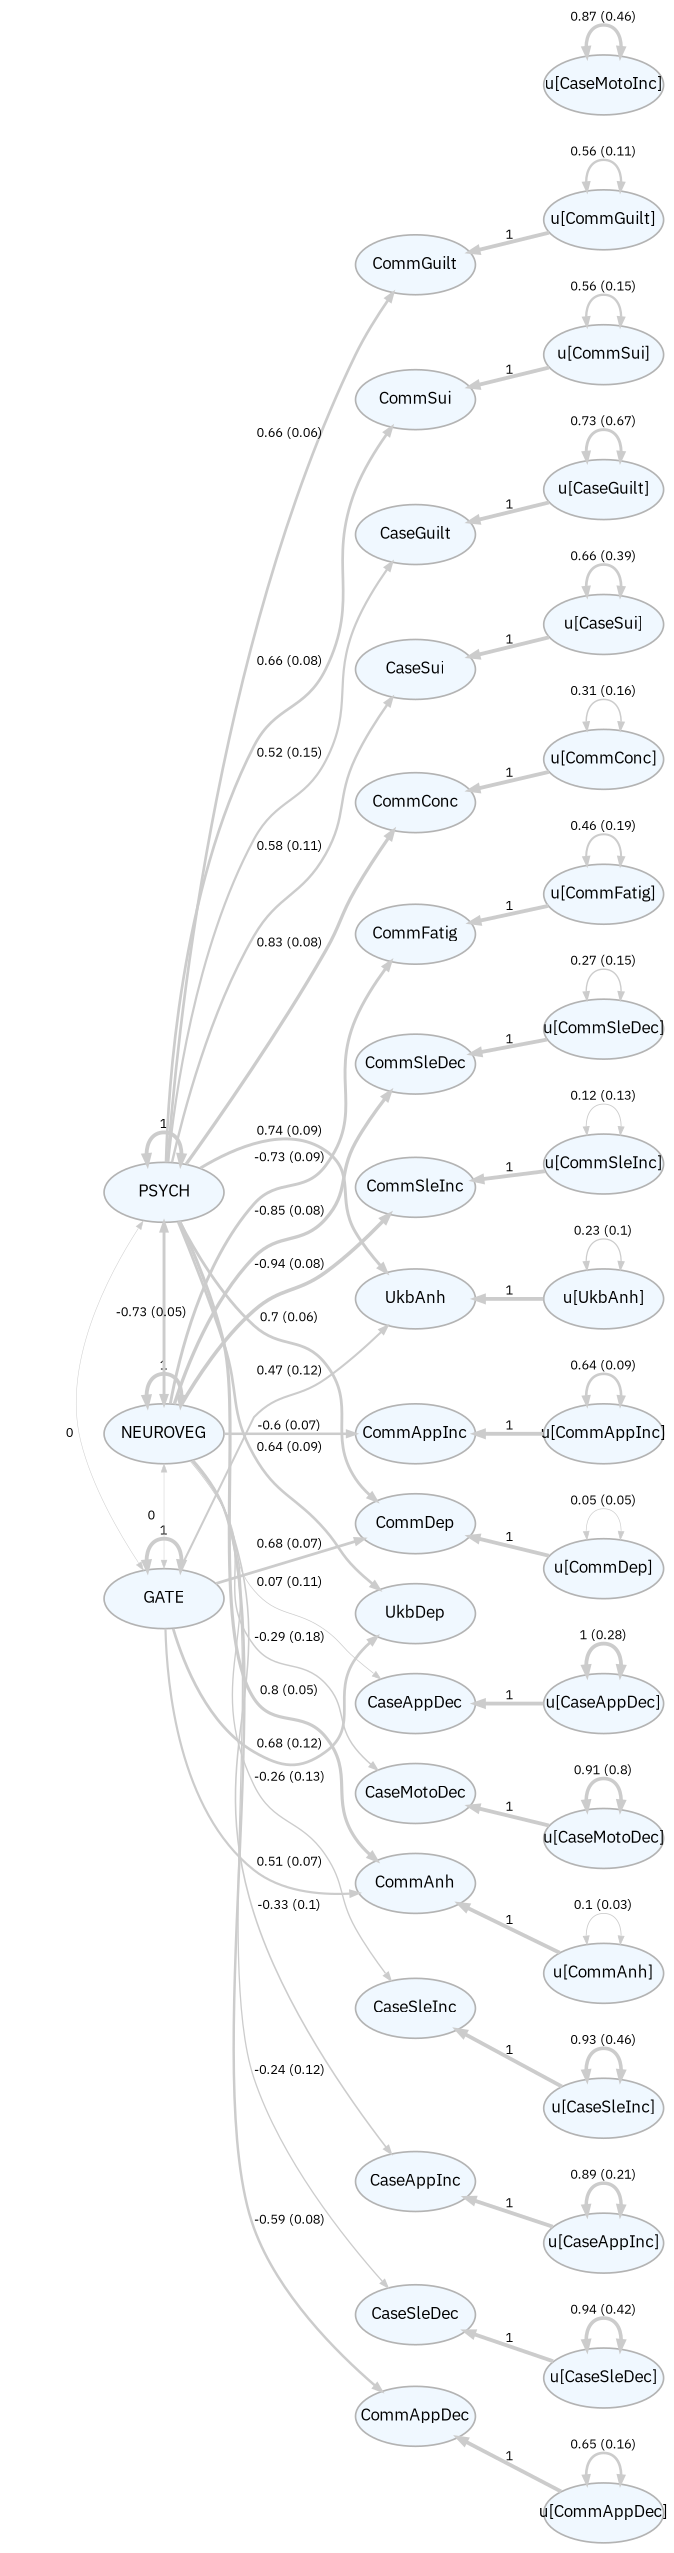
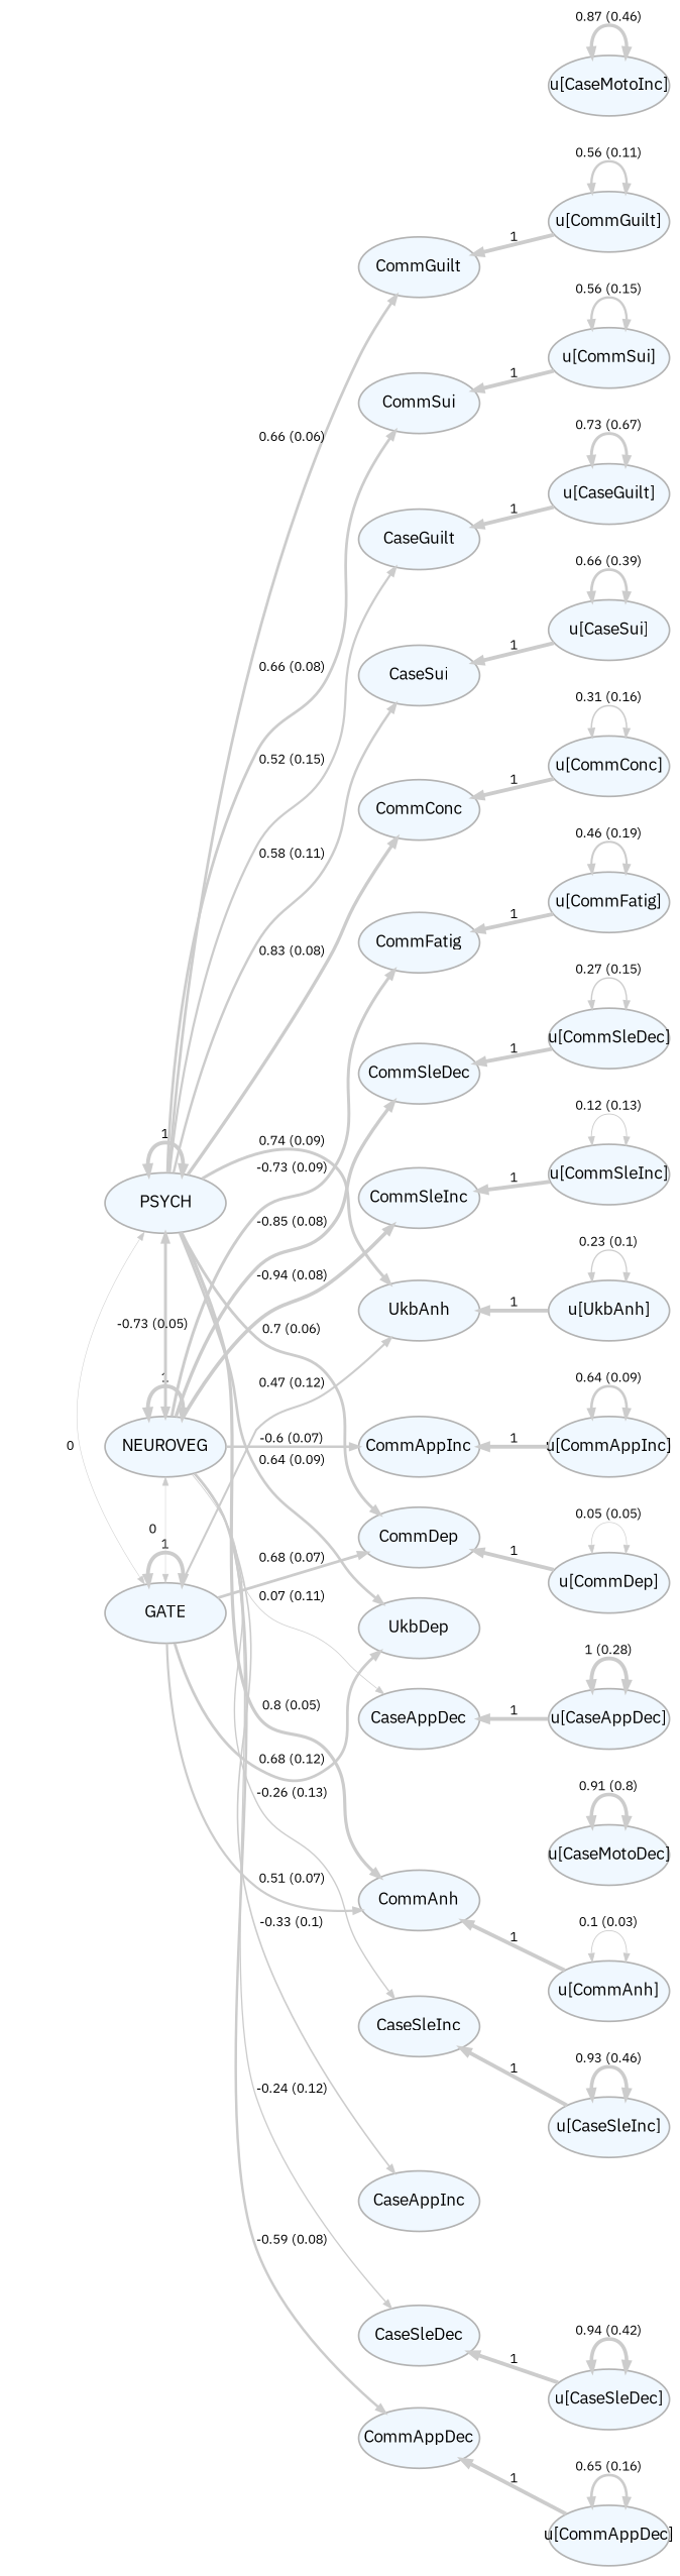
  digraph {
    bgcolor=white
    fontname="IBM Plex Sans"
    rankdir=LR
    node [color=gray70 fillcolor=aliceblue fixedsize=true fontcolor=black fontname="IBM Plex Sans" fontsize=10 shape=oval style=filled]
    edge [arrowsize=0.5 color=gray80 dir=forward fontname="IBM Plex Sans" fontsize=8 penwidth=2.3]
    n1 [label=GATE width=1]
    n2 [label=NEUROVEG width=1]
    n3 [label=PSYCH width=1]
    n4 [label=CommAnh width=1]
    n5 [label=CommDep width=1]
    n6 [label=UkbAnh width=1]
    n7 [label=UkbDep width=1]
    n8 [label=CaseAppDec width=1]
    n9 [label=CaseAppInc width=1]
-   n10 [label=CaseMotoDec width=1]
    n11 [label=CaseSleDec width=1]
    n12 [label=CaseSleInc width=1]
    n13 [label=CommAppDec width=1]
    n14 [label=CommAppInc width=1]
    n15 [label=CommFatig width=1]
    n16 [label=CommSleDec width=1]
    n17 [label=CommSleInc width=1]
    n18 [label=CaseGuilt width=1]
    n19 [label=CaseSui width=1]
    n20 [label=CommConc width=1]
    n21 [label=CommGuilt width=1]
    n22 [label=CommSui width=1]
    n23 [label="u[CaseAppDec]" width=1]
-   n24 [label="u[CaseAppInc]" width=1]
    n25 [label="u[CaseGuilt]" width=1]
    n26 [label="u[CaseMotoDec]" width=1]
    n27 [label="u[CaseMotoInc]" width=1]
    n28 [label="u[CaseSleDec]" width=1]
    n29 [label="u[CaseSleInc]" width=1]
    n30 [label="u[CaseSui]" width=1]
    n31 [label="u[CommAnh]" width=1]
    n32 [label="u[CommAppDec]" width=1]
    n33 [label="u[CommAppInc]" width=1]
    n34 [label="u[CommConc]" width=1]
    n35 [label="u[CommDep]" width=1]
    n36 [label="u[CommFatig]" width=1]
    n37 [label="u[CommGuilt]" width=1]
    n38 [label="u[CommSleDec]" width=1]
    n39 [label="u[CommSleInc]" width=1]
    n40 [label="u[CommSui]" width=1]
    n41 [label="u[UkbAnh]" width=1]
    subgraph sub_1 {
      rank=min
      n1
      n2
      n3
    }
    subgraph sub_2 {
      rank=same
      n4
      n5
      n6
      n7
      n8
      n9
-     n10
      n11
      n12
      n13
      n14
      n15
      n16
      n17
      n18
      n19
      n20
      n21
      n22
    }
    subgraph sub_3 {
      rank=max
      n23
-     n24
      n25
      n26
      n27
      n28
      n29
      n30
      n31
      n32
      n33
      n34
      n35
      n36
      n37
      n38
      n39
      n40
      n41
    }
    n1 -> n1 [dir=both label=1]
    n1 -> n4 [label="0.51 (0.07)" penwidth=1.32180665692241]
    n1 -> n5 [label="0.68 (0.07)" penwidth=1.66371851680933]
    n1 -> n6 [label="0.47 (0.12)" penwidth=1.24133052575344]
    n1 -> n7 [label="0.68 (0.12)" penwidth=1.65285285586435]
    n2 -> n1 [dir=both label=0 penwidth=0.3]
    n2 -> n2 [dir=both label=1]
    n2 -> n8 [label="0.07 (0.11)" penwidth=0.439959568200995]
    n2 -> n9 [label="-0.33 (0.1)" penwidth=0.952412496705563]
-   n2 -> n10 [label="-0.29 (0.18)" penwidth=0.883672243807701]
    n2 -> n11 [label="-0.24 (0.12)" penwidth=0.784336580441917]
    n2 -> n12 [label="-0.26 (0.13)" penwidth=0.818358871043764]
    n2 -> n13 [label="-0.59 (0.08)" penwidth=1.48918010015405]
    n2 -> n14 [label="-0.6 (0.07)" penwidth=1.50367910592342]
    n2 -> n15 [label="-0.73 (0.09)" penwidth=1.76688088783718]
    n2 -> n16 [label="-0.85 (0.08)" penwidth=2.00926786164828]
    n2 -> n17 [label="-0.94 (0.08)" penwidth=2.17560021548499]
    n3 -> n1 [dir=both label=0 penwidth=0.3]
    n3 -> n2 [dir=both label="-0.73 (0.05)" penwidth=1.75798144469441]
    n3 -> n3 [dir=both label=1]
    n3 -> n4 [label="0.8 (0.05)" penwidth=1.89381593275867]
    n3 -> n5 [label="0.7 (0.06)" penwidth=1.69401168830488]
    n3 -> n6 [label="0.74 (0.09)" penwidth=1.7868477427394]
    n3 -> n7 [label="0.64 (0.09)" penwidth=1.58559807348699]
    n3 -> n18 [label="0.52 (0.15)" penwidth=1.33415863393938]
    n3 -> n19 [label="0.58 (0.11)" penwidth=1.45871789669201]
    n3 -> n20 [label="0.83 (0.08)" penwidth=1.96668555171196]
    n3 -> n21 [label="0.66 (0.06)" penwidth=1.62070697602552]
    n3 -> n22 [label="0.66 (0.08)" penwidth=1.62944236414921]
    n23 -> n8 [label=1]
    n23 -> n23 [dir=both label="1 (0.28)" penwidth=2.29020509676758]
-   n24 -> n9 [label=1]
-   n24 -> n24 [dir=both label="0.89 (0.21)" penwidth=2.08717228133997]
    n25 -> n18 [label=1]
    n25 -> n25 [dir=both label="0.73 (0.67)" penwidth=1.76525803144935]
-   n26 -> n10 [label=1]
    n26 -> n26 [dir=both label="0.91 (0.8)" penwidth=2.12966052201395]
    n27 -> n27 [dir=both label="0.87 (0.46)" penwidth=2.04504443170549]
    n28 -> n11 [label=1]
    n28 -> n28 [dir=both label="0.94 (0.42)" penwidth=2.18270919779993]
    n29 -> n12 [label=1]
    n29 -> n29 [dir=both label="0.93 (0.46)" penwidth=2.1656507050949]
    n30 -> n19 [label=1]
    n30 -> n30 [dir=both label="0.66 (0.39)" penwidth=1.6286846798519]
    n31 -> n4 [label=1]
    n31 -> n31 [dir=both label="0.1 (0.03)" penwidth=0.507831026018687]
    n32 -> n13 [label=1]
    n32 -> n32 [dir=both label="0.65 (0.16)" penwidth=1.59292940841203]
    n33 -> n14 [label=1]
    n33 -> n33 [dir=both label="0.64 (0.09)" penwidth=1.57557741622577]
    n34 -> n20 [label=1]
    n34 -> n34 [dir=both label="0.31 (0.16)" penwidth=0.911077092334598]
    n35 -> n5 [label=1]
    n35 -> n35 [dir=both label="0.05 (0.05)" penwidth=0.39850357215176]
    n36 -> n15 [label=1]
    n36 -> n36 [dir=both label="0.46 (0.19)" penwidth=1.2241281836506]
    n37 -> n21 [label=1]
    n37 -> n37 [dir=both label="0.56 (0.11)" penwidth=1.42786715488948]
    n38 -> n16 [label=1]
    n38 -> n38 [dir=both label="0.27 (0.15)" penwidth=0.839199149787772]
    n39 -> n17 [label=1]
    n39 -> n39 [dir=both label="0.12 (0.13)" penwidth=0.54106256012946]
    n40 -> n22 [label=1]
    n40 -> n40 [dir=both label="0.56 (0.15)" penwidth=1.41629204919615]
    n41 -> n6 [label=1]
    n41 -> n41 [dir=both label="0.23 (0.1)" penwidth=0.751595887342167]
  }
